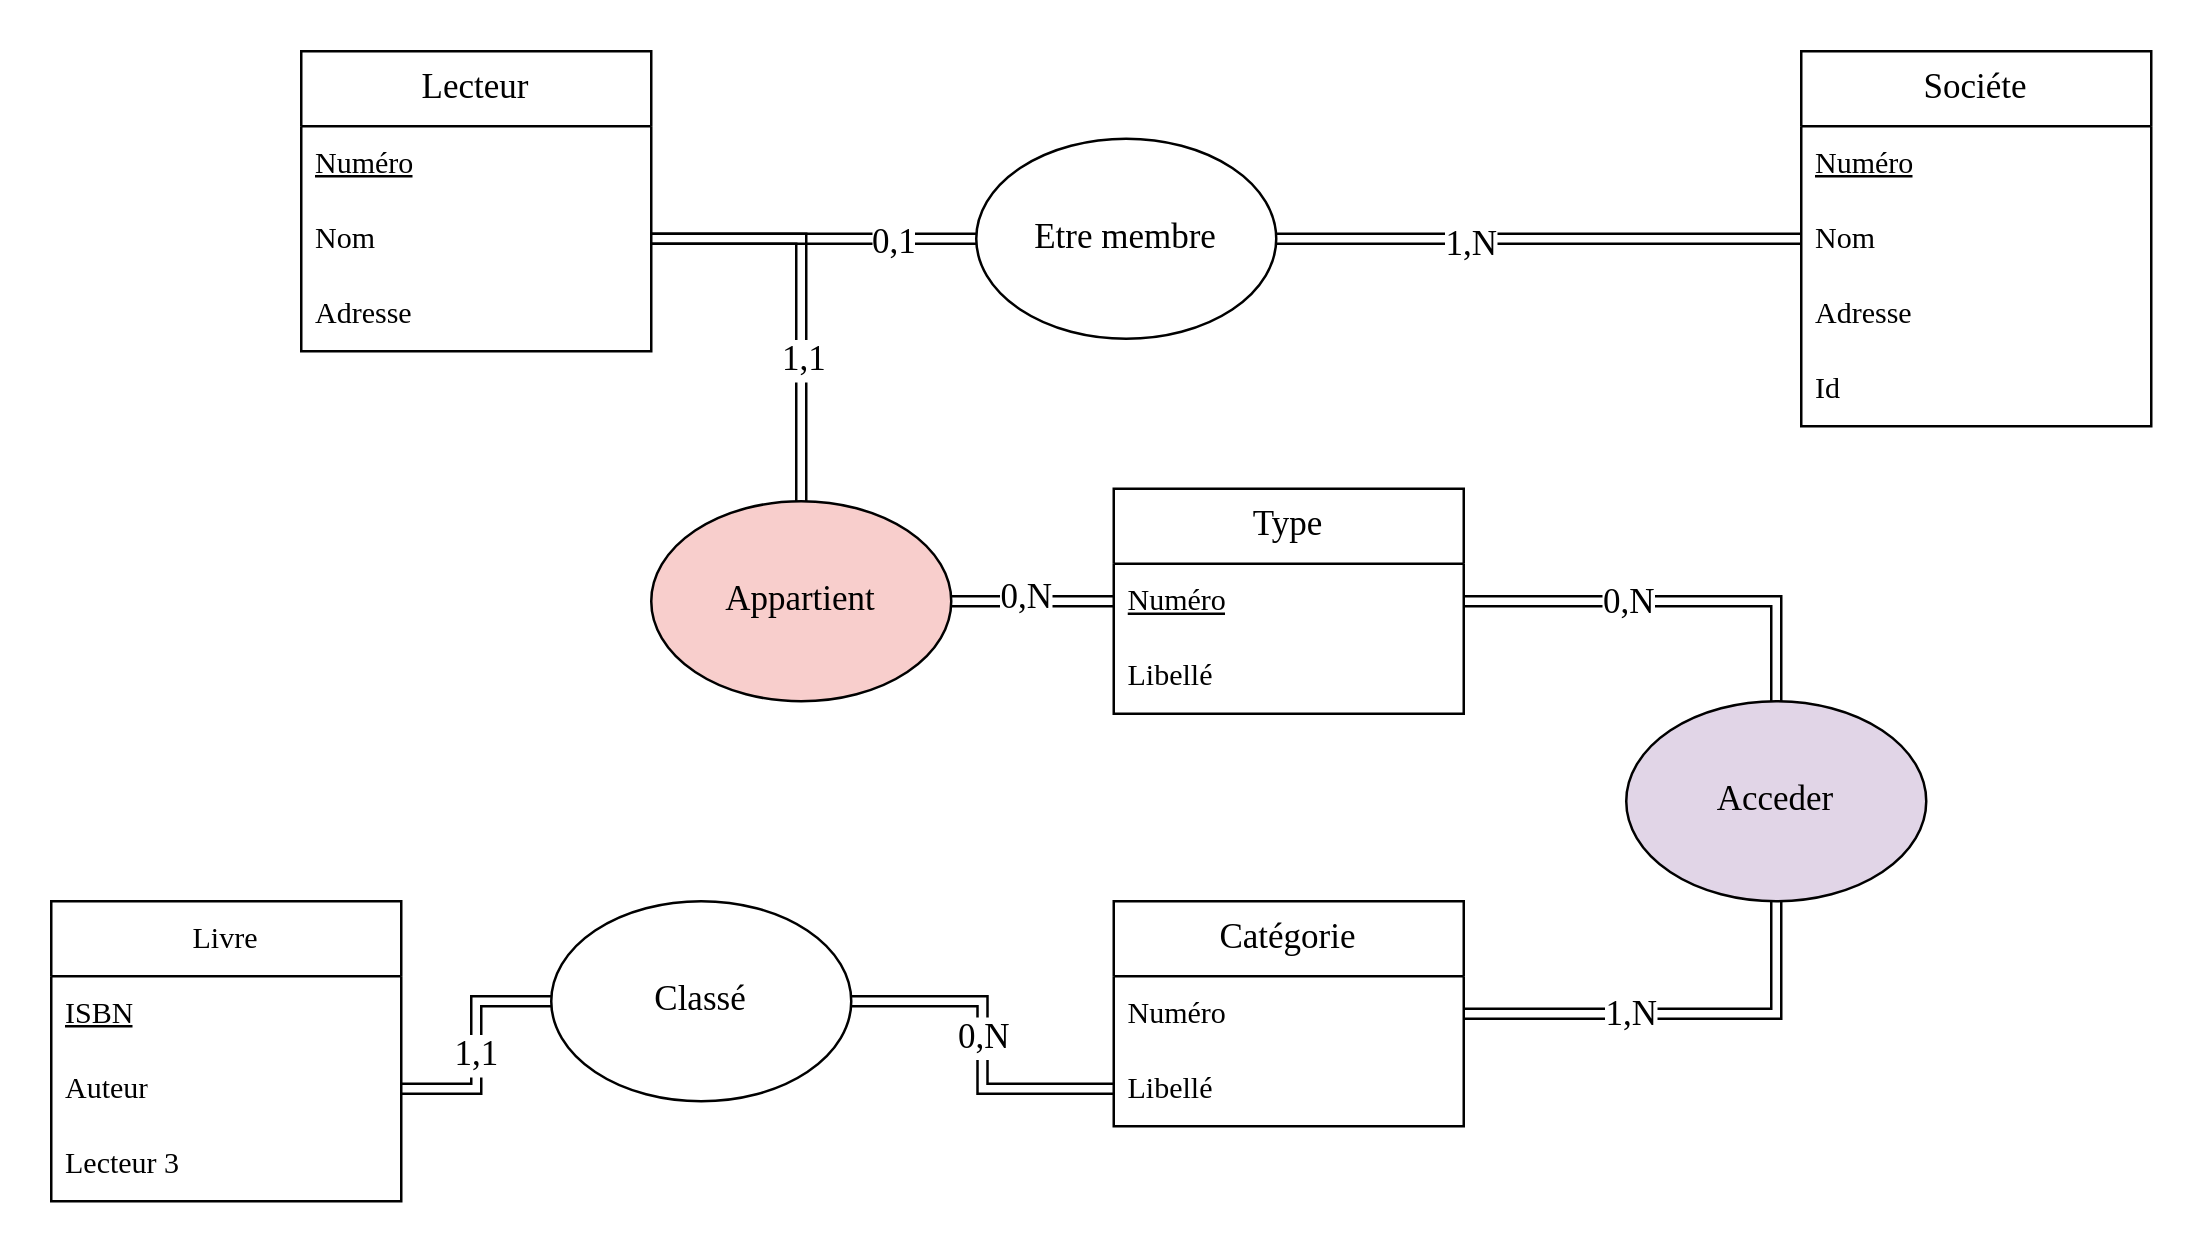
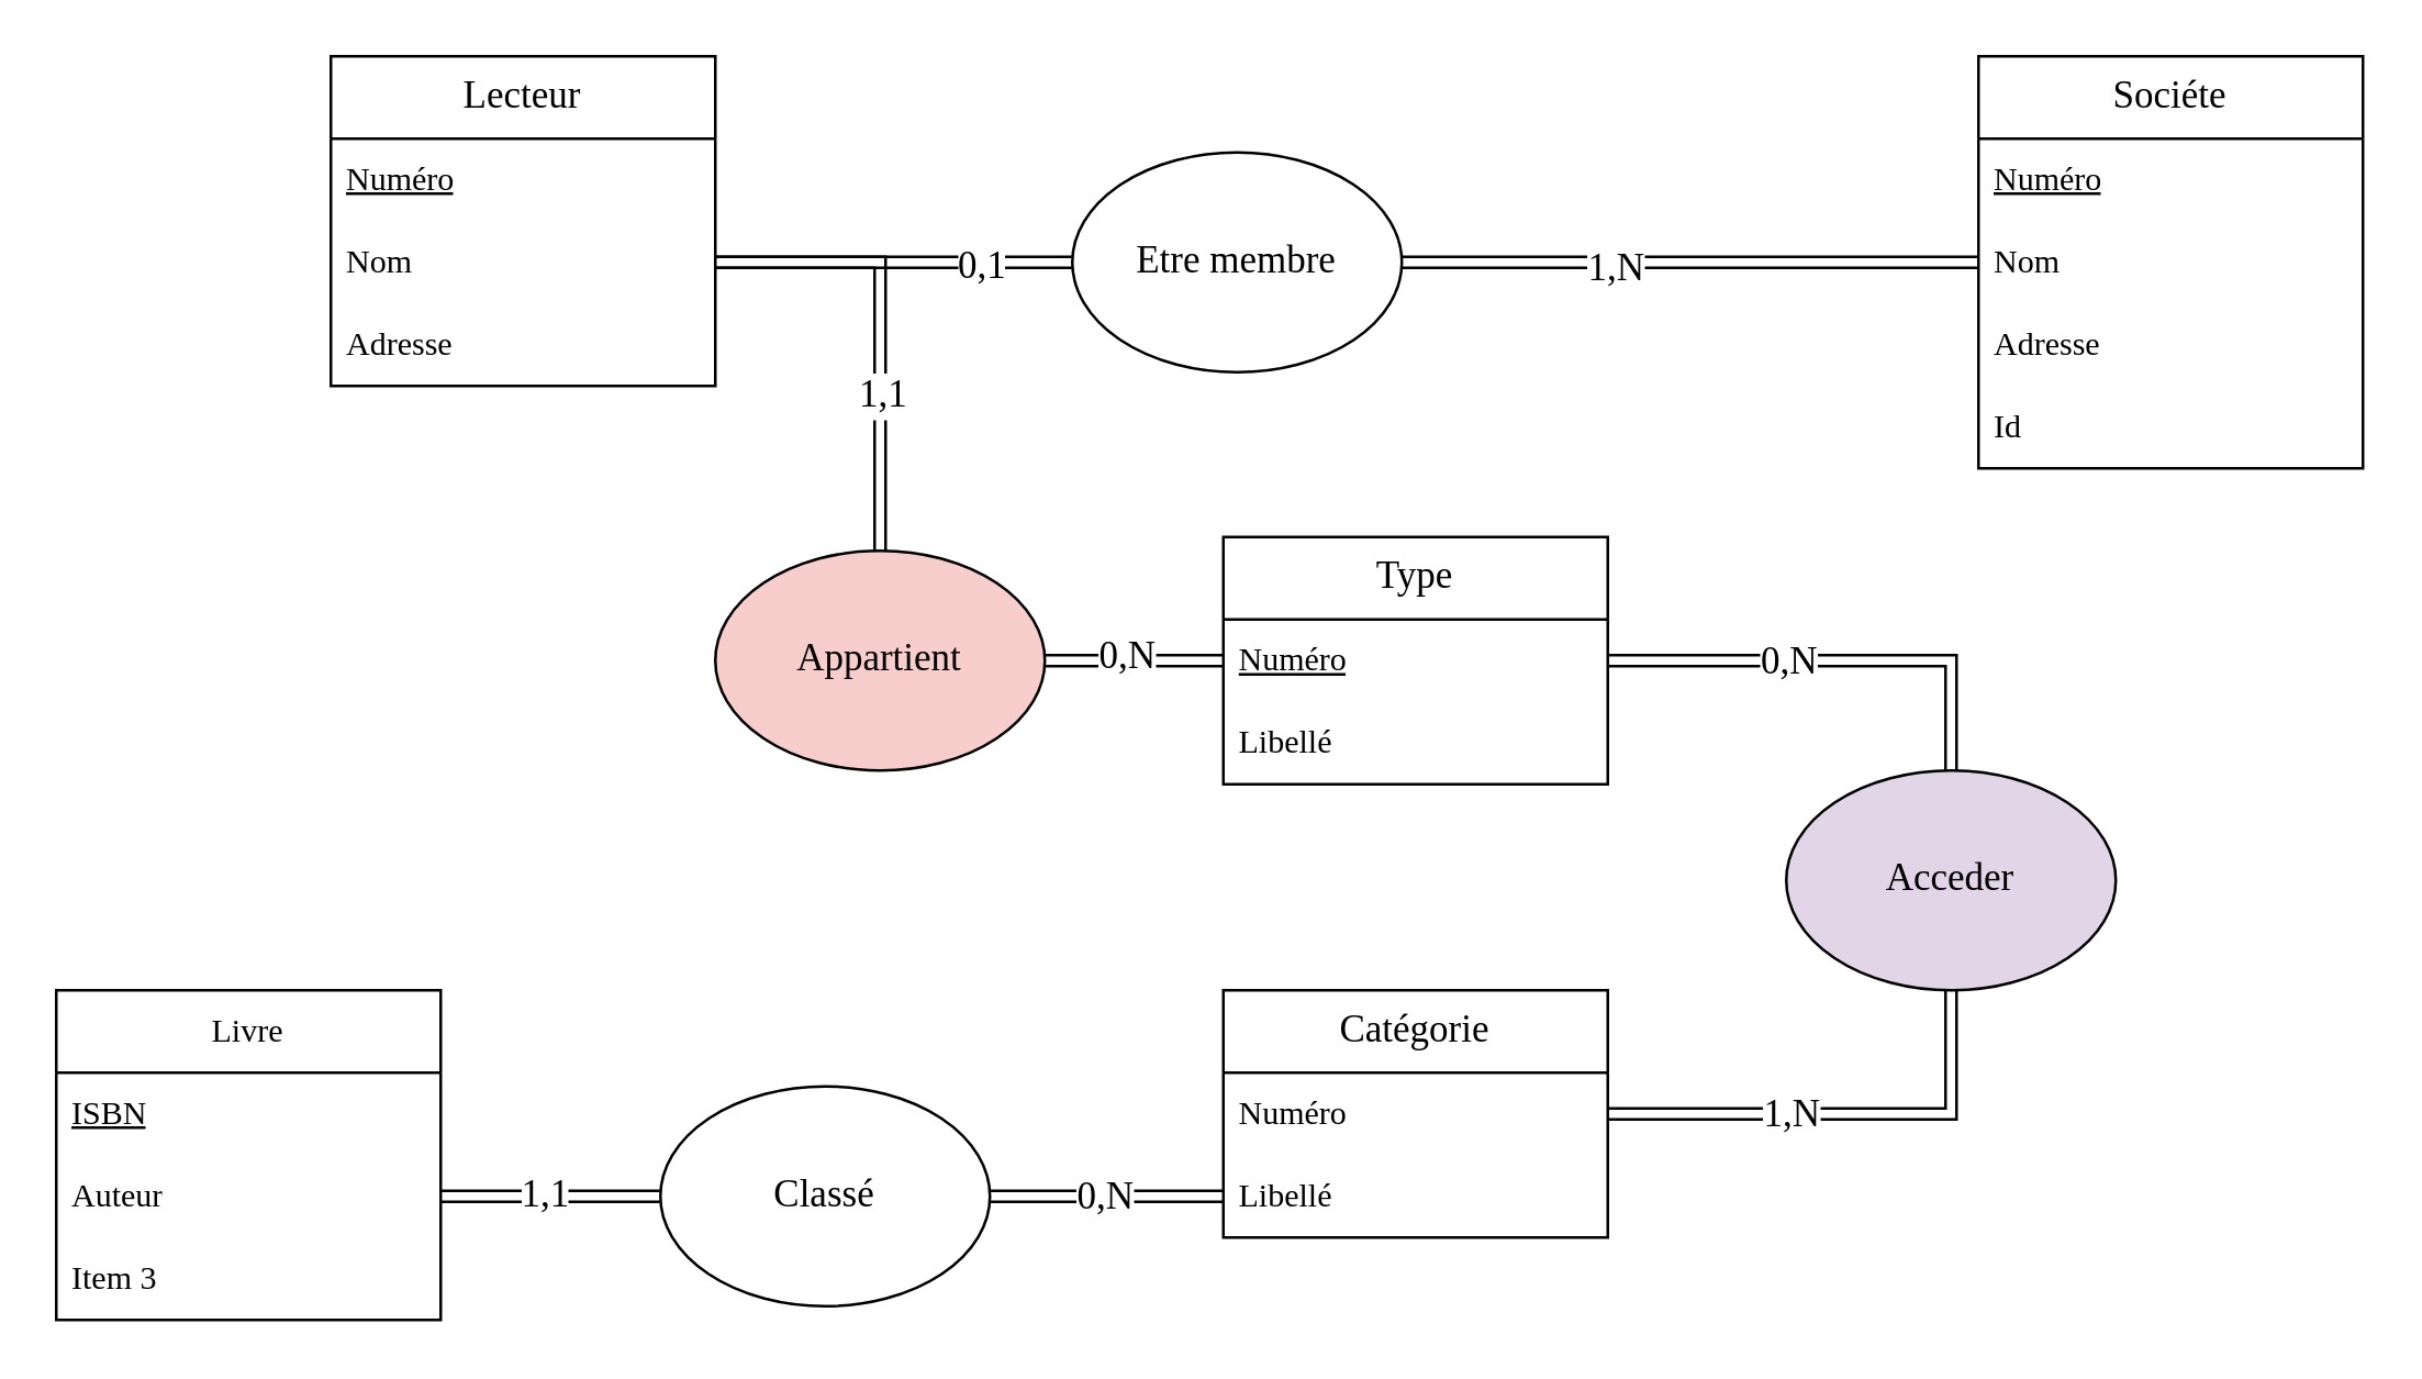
  <mxCell id="0" />
  <mxCell id="1" parent="0" />
  <mxCell id="2" value="&lt;font style=&quot;font-size: 14px;&quot;&gt;Catégorie&lt;/font&gt;" style="swimlane;fontStyle=0;childLayout=stackLayout;horizontal=1;startSize=30;horizontalStack=0;resizeParent=1;resizeParentMax=0;resizeLast=0;collapsible=1;marginBottom=0;whiteSpace=wrap;html=1;fontFamily=FiraCode Nerd Font Propo;" parent="1" vertex="1"><mxGeometry x="445" y="360" width="140" height="90" as="geometry" /></mxCell>
  <mxCell id="3" value="Numéro" style="text;strokeColor=none;fillColor=none;align=left;verticalAlign=middle;spacingLeft=4;spacingRight=4;overflow=hidden;points=[[0,0.5],[1,0.5]];portConstraint=eastwest;rotatable=0;whiteSpace=wrap;html=1;fontFamily=FiraCode Nerd Font Propo;" parent="2" vertex="1"><mxGeometry y="30" width="140" height="30" as="geometry" /></mxCell>
  <mxCell id="4" value="Libellé" style="text;strokeColor=none;fillColor=none;align=left;verticalAlign=middle;spacingLeft=4;spacingRight=4;overflow=hidden;points=[[0,0.5],[1,0.5]];portConstraint=eastwest;rotatable=0;whiteSpace=wrap;html=1;fontFamily=FiraCode Nerd Font Propo;" parent="2" vertex="1"><mxGeometry y="60" width="140" height="30" as="geometry" /></mxCell>
  <mxCell id="5" value="Livre" style="swimlane;fontStyle=0;childLayout=stackLayout;horizontal=1;startSize=30;horizontalStack=0;resizeParent=1;resizeParentMax=0;resizeLast=0;collapsible=1;marginBottom=0;whiteSpace=wrap;html=1;fontFamily=FiraCode Nerd Font Propo;" parent="1" vertex="1"><mxGeometry x="20" y="360" width="140" height="120" as="geometry" /></mxCell>
  <mxCell id="6" value="&lt;u&gt;ISBN&lt;/u&gt;" style="text;strokeColor=none;fillColor=none;align=left;verticalAlign=middle;spacingLeft=4;spacingRight=4;overflow=hidden;points=[[0,0.5],[1,0.5]];portConstraint=eastwest;rotatable=0;whiteSpace=wrap;html=1;fontFamily=FiraCode Nerd Font Propo;" parent="5" vertex="1"><mxGeometry y="30" width="140" height="30" as="geometry" /></mxCell>
  <mxCell id="7" value="Auteur" style="text;strokeColor=none;fillColor=none;align=left;verticalAlign=middle;spacingLeft=4;spacingRight=4;overflow=hidden;points=[[0,0.5],[1,0.5]];portConstraint=eastwest;rotatable=0;whiteSpace=wrap;html=1;fontFamily=FiraCode Nerd Font Propo;" parent="5" vertex="1"><mxGeometry y="60" width="140" height="30" as="geometry" /></mxCell>
- <mxCell id="8" value="Lecteur 3" style="text;strokeColor=none;fillColor=none;align=left;verticalAlign=middle;spacingLeft=4;spacingRight=4;overflow=hidden;points=[[0,0.5],[1,0.5]];portConstraint=eastwest;rotatable=0;whiteSpace=wrap;html=1;fontFamily=FiraCode Nerd Font Propo;" parent="5" vertex="1"><mxGeometry y="90" width="140" height="30" as="geometry" /></mxCell>
+ <mxCell id="8" value="Item 3" style="text;strokeColor=none;fillColor=none;align=left;verticalAlign=middle;spacingLeft=4;spacingRight=4;overflow=hidden;points=[[0,0.5],[1,0.5]];portConstraint=eastwest;rotatable=0;whiteSpace=wrap;html=1;fontFamily=FiraCode Nerd Font Propo;" parent="5" vertex="1"><mxGeometry y="90" width="140" height="30" as="geometry" /></mxCell>
  <mxCell id="9" value="&lt;font style=&quot;font-size: 14px;&quot;&gt;Type&lt;/font&gt;" style="swimlane;fontStyle=0;childLayout=stackLayout;horizontal=1;startSize=30;horizontalStack=0;resizeParent=1;resizeParentMax=0;resizeLast=0;collapsible=1;marginBottom=0;whiteSpace=wrap;html=1;fontFamily=FiraCode Nerd Font Propo;" parent="1" vertex="1"><mxGeometry x="445" y="195" width="140" height="90" as="geometry" /></mxCell>
  <mxCell id="10" value="&lt;u&gt;Numéro&lt;/u&gt;" style="text;strokeColor=none;fillColor=none;align=left;verticalAlign=middle;spacingLeft=4;spacingRight=4;overflow=hidden;points=[[0,0.5],[1,0.5]];portConstraint=eastwest;rotatable=0;whiteSpace=wrap;html=1;fontFamily=FiraCode Nerd Font Propo;" parent="9" vertex="1"><mxGeometry y="30" width="140" height="30" as="geometry" /></mxCell>
  <mxCell id="11" value="Libellé" style="text;strokeColor=none;fillColor=none;align=left;verticalAlign=middle;spacingLeft=4;spacingRight=4;overflow=hidden;points=[[0,0.5],[1,0.5]];portConstraint=eastwest;rotatable=0;whiteSpace=wrap;html=1;fontFamily=FiraCode Nerd Font Propo;" parent="9" vertex="1"><mxGeometry y="60" width="140" height="30" as="geometry" /></mxCell>
  <mxCell id="12" value="&lt;font style=&quot;font-size: 14px;&quot;&gt;Sociéte&lt;/font&gt;" style="swimlane;fontStyle=0;childLayout=stackLayout;horizontal=1;startSize=30;horizontalStack=0;resizeParent=1;resizeParentMax=0;resizeLast=0;collapsible=1;marginBottom=0;whiteSpace=wrap;html=1;fontFamily=FiraCode Nerd Font Propo;" parent="1" vertex="1"><mxGeometry x="720" y="20" width="140" height="150" as="geometry" /></mxCell>
  <mxCell id="13" value="&lt;u&gt;Numéro&lt;/u&gt;" style="text;strokeColor=none;fillColor=none;align=left;verticalAlign=middle;spacingLeft=4;spacingRight=4;overflow=hidden;points=[[0,0.5],[1,0.5]];portConstraint=eastwest;rotatable=0;whiteSpace=wrap;html=1;fontFamily=FiraCode Nerd Font Propo;" parent="12" vertex="1"><mxGeometry y="30" width="140" height="30" as="geometry" /></mxCell>
  <mxCell id="14" value="Nom" style="text;strokeColor=none;fillColor=none;align=left;verticalAlign=middle;spacingLeft=4;spacingRight=4;overflow=hidden;points=[[0,0.5],[1,0.5]];portConstraint=eastwest;rotatable=0;whiteSpace=wrap;html=1;fontFamily=FiraCode Nerd Font Propo;" parent="12" vertex="1"><mxGeometry y="60" width="140" height="30" as="geometry" /></mxCell>
  <mxCell id="15" value="Adresse" style="text;strokeColor=none;fillColor=none;align=left;verticalAlign=middle;spacingLeft=4;spacingRight=4;overflow=hidden;points=[[0,0.5],[1,0.5]];portConstraint=eastwest;rotatable=0;whiteSpace=wrap;html=1;fontFamily=FiraCode Nerd Font Propo;" parent="12" vertex="1"><mxGeometry y="90" width="140" height="30" as="geometry" /></mxCell>
  <mxCell id="16" value="Id" style="text;strokeColor=none;fillColor=none;align=left;verticalAlign=middle;spacingLeft=4;spacingRight=4;overflow=hidden;points=[[0,0.5],[1,0.5]];portConstraint=eastwest;rotatable=0;whiteSpace=wrap;html=1;fontFamily=FiraCode Nerd Font Propo;" parent="12" vertex="1"><mxGeometry y="120" width="140" height="30" as="geometry" /></mxCell>
  <mxCell id="17" value="&lt;font style=&quot;font-size: 14px;&quot;&gt;Lecteur&lt;/font&gt;" style="swimlane;fontStyle=0;childLayout=stackLayout;horizontal=1;startSize=30;horizontalStack=0;resizeParent=1;resizeParentMax=0;resizeLast=0;collapsible=1;marginBottom=0;whiteSpace=wrap;html=1;fontFamily=FiraCode Nerd Font Propo;" parent="1" vertex="1"><mxGeometry x="120" y="20" width="140" height="120" as="geometry" /></mxCell>
  <mxCell id="18" value="&lt;u&gt;Numéro&lt;/u&gt;" style="text;strokeColor=none;fillColor=none;align=left;verticalAlign=middle;spacingLeft=4;spacingRight=4;overflow=hidden;points=[[0,0.5],[1,0.5]];portConstraint=eastwest;rotatable=0;whiteSpace=wrap;html=1;fontFamily=FiraCode Nerd Font Propo;" parent="17" vertex="1"><mxGeometry y="30" width="140" height="30" as="geometry" /></mxCell>
  <mxCell id="19" value="Nom" style="text;strokeColor=none;fillColor=none;align=left;verticalAlign=middle;spacingLeft=4;spacingRight=4;overflow=hidden;points=[[0,0.5],[1,0.5]];portConstraint=eastwest;rotatable=0;whiteSpace=wrap;html=1;fontFamily=FiraCode Nerd Font Propo;" parent="17" vertex="1"><mxGeometry y="60" width="140" height="30" as="geometry" /></mxCell>
  <mxCell id="20" value="Adresse" style="text;strokeColor=none;fillColor=none;align=left;verticalAlign=middle;spacingLeft=4;spacingRight=4;overflow=hidden;points=[[0,0.5],[1,0.5]];portConstraint=eastwest;rotatable=0;whiteSpace=wrap;html=1;fontFamily=FiraCode Nerd Font Propo;" parent="17" vertex="1"><mxGeometry y="90" width="140" height="30" as="geometry" /></mxCell>
  <mxCell id="21" style="edgeStyle=orthogonalEdgeStyle;rounded=0;orthogonalLoop=1;jettySize=auto;html=1;exitX=0;exitY=0.5;exitDx=0;exitDy=0;entryX=1;entryY=0.5;entryDx=0;entryDy=0;shape=link;fontFamily=FiraCode Nerd Font Propo;" parent="1" source="23" target="7" edge="1"><mxGeometry relative="1" as="geometry" /></mxCell>
  <mxCell id="22" value="&lt;font style=&quot;font-size: 14px;&quot;&gt;1,1&lt;/font&gt;" style="edgeLabel;html=1;align=center;verticalAlign=middle;resizable=0;points=[];fontFamily=FiraCode Nerd Font Propo;" parent="21" vertex="1" connectable="0"><mxGeometry x="0.068" y="-1" relative="1" as="geometry"><mxPoint as="offset" /></mxGeometry></mxCell>
- <mxCell id="23" value="&lt;font style=&quot;font-size: 14px;&quot;&gt;Classé&lt;/font&gt;" style="ellipse;whiteSpace=wrap;html=1;fontFamily=FiraCode Nerd Font Propo;" parent="1" vertex="1"><mxGeometry x="220" y="360" width="120" height="80" as="geometry" /></mxCell>
+ <mxCell id="23" value="&lt;font style=&quot;font-size: 14px;&quot;&gt;Classé&lt;/font&gt;" style="ellipse;whiteSpace=wrap;html=1;fontFamily=FiraCode Nerd Font Propo;" parent="1" vertex="1"><mxGeometry x="240" y="395" width="120" height="80" as="geometry" /></mxCell>
  <mxCell id="24" style="edgeStyle=orthogonalEdgeStyle;rounded=0;orthogonalLoop=1;jettySize=auto;html=1;exitX=0.5;exitY=1;exitDx=0;exitDy=0;shape=link;fontFamily=FiraCode Nerd Font Propo;" parent="1" source="26" target="2" edge="1"><mxGeometry relative="1" as="geometry" /></mxCell>
  <mxCell id="25" value="&lt;font style=&quot;font-size: 14px;&quot;&gt;1,N&lt;/font&gt;" style="edgeLabel;html=1;align=center;verticalAlign=middle;resizable=0;points=[];fontFamily=FiraCode Nerd Font Propo;" parent="24" vertex="1" connectable="0"><mxGeometry x="0.147" y="-5" relative="1" as="geometry"><mxPoint x="-7" y="5" as="offset" /></mxGeometry></mxCell>
  <mxCell id="26" value="&lt;font style=&quot;font-size: 14px;&quot;&gt;Acceder&lt;/font&gt;" style="ellipse;whiteSpace=wrap;html=1;fontFamily=FiraCode Nerd Font Propo;fillColor=#e1d5e7;" parent="1" vertex="1"><mxGeometry x="650" y="280" width="120" height="80" as="geometry" /></mxCell>
  <mxCell id="27" style="edgeStyle=orthogonalEdgeStyle;rounded=0;orthogonalLoop=1;jettySize=auto;html=1;exitX=1;exitY=0.5;exitDx=0;exitDy=0;shape=link;fontFamily=FiraCode Nerd Font Propo;" parent="1" source="29" target="9" edge="1"><mxGeometry relative="1" as="geometry" /></mxCell>
  <mxCell id="28" value="&lt;font style=&quot;font-size: 14px;&quot;&gt;0,N&lt;/font&gt;" style="edgeLabel;html=1;align=center;verticalAlign=middle;resizable=0;points=[];fontFamily=FiraCode Nerd Font Propo;" parent="27" vertex="1" connectable="0"><mxGeometry x="-0.103" y="2" relative="1" as="geometry"><mxPoint as="offset" /></mxGeometry></mxCell>
  <mxCell id="29" value="&lt;font style=&quot;font-size: 14px;&quot;&gt;Appartient&lt;/font&gt;" style="ellipse;whiteSpace=wrap;html=1;fontFamily=FiraCode Nerd Font Propo;fillColor=#f8cecc;" parent="1" vertex="1"><mxGeometry x="260" y="200" width="120" height="80" as="geometry" /></mxCell>
  <mxCell id="30" style="edgeStyle=orthogonalEdgeStyle;rounded=0;orthogonalLoop=1;jettySize=auto;html=1;exitX=1;exitY=0.5;exitDx=0;exitDy=0;shape=link;fontFamily=FiraCode Nerd Font Propo;" parent="1" source="32" target="12" edge="1"><mxGeometry relative="1" as="geometry" /></mxCell>
  <mxCell id="31" value="&lt;font style=&quot;font-size: 14px;&quot;&gt;1,N&lt;/font&gt;" style="edgeLabel;html=1;align=center;verticalAlign=middle;resizable=0;points=[];fontFamily=FiraCode Nerd Font Propo;" parent="30" vertex="1" connectable="0"><mxGeometry x="-0.267" y="-2" relative="1" as="geometry"><mxPoint as="offset" /></mxGeometry></mxCell>
  <mxCell id="32" value="&lt;font style=&quot;font-size: 14px;&quot;&gt;Etre membre&lt;/font&gt;" style="ellipse;whiteSpace=wrap;html=1;fontFamily=FiraCode Nerd Font Propo;" parent="1" vertex="1"><mxGeometry x="390" y="55" width="120" height="80" as="geometry" /></mxCell>
  <mxCell id="33" style="edgeStyle=orthogonalEdgeStyle;rounded=0;orthogonalLoop=1;jettySize=auto;html=1;exitX=1;exitY=0.5;exitDx=0;exitDy=0;entryX=0;entryY=0.5;entryDx=0;entryDy=0;shape=link;fontFamily=FiraCode Nerd Font Propo;" parent="1" source="19" target="32" edge="1"><mxGeometry relative="1" as="geometry" /></mxCell>
  <mxCell id="34" value="&lt;font style=&quot;font-size: 14px;&quot;&gt;0,1&lt;/font&gt;" style="edgeLabel;html=1;align=center;verticalAlign=middle;resizable=0;points=[];fontFamily=FiraCode Nerd Font Propo;" parent="33" vertex="1" connectable="0"><mxGeometry x="0.475" y="-1" relative="1" as="geometry"><mxPoint as="offset" /></mxGeometry></mxCell>
  <mxCell id="35" style="edgeStyle=orthogonalEdgeStyle;rounded=0;orthogonalLoop=1;jettySize=auto;html=1;exitX=1;exitY=0.5;exitDx=0;exitDy=0;shape=link;fontFamily=FiraCode Nerd Font Propo;" parent="1" source="19" target="29" edge="1"><mxGeometry relative="1" as="geometry" /></mxCell>
  <mxCell id="36" value="&lt;font style=&quot;font-size: 14px;&quot;&gt;1,1&lt;/font&gt;" style="edgeLabel;html=1;align=center;verticalAlign=middle;resizable=0;points=[];fontFamily=FiraCode Nerd Font Propo;" parent="35" vertex="1" connectable="0"><mxGeometry x="0.309" y="1" relative="1" as="geometry"><mxPoint x="-1" as="offset" /></mxGeometry></mxCell>
  <mxCell id="37" style="edgeStyle=orthogonalEdgeStyle;rounded=0;orthogonalLoop=1;jettySize=auto;html=1;exitX=0;exitY=0.5;exitDx=0;exitDy=0;entryX=1;entryY=0.5;entryDx=0;entryDy=0;shape=link;fontFamily=FiraCode Nerd Font Propo;" parent="1" source="4" target="23" edge="1"><mxGeometry relative="1" as="geometry" /></mxCell>
  <mxCell id="38" value="&lt;font style=&quot;font-size: 14px;&quot;&gt;0,N&lt;/font&gt;" style="edgeLabel;html=1;align=center;verticalAlign=middle;resizable=0;points=[];fontFamily=FiraCode Nerd Font Propo;" parent="37" vertex="1" connectable="0"><mxGeometry x="0.042" relative="1" as="geometry"><mxPoint as="offset" /></mxGeometry></mxCell>
  <mxCell id="39" style="edgeStyle=orthogonalEdgeStyle;rounded=0;orthogonalLoop=1;jettySize=auto;html=1;exitX=1;exitY=0.5;exitDx=0;exitDy=0;entryX=0.5;entryY=0;entryDx=0;entryDy=0;shape=link;fontFamily=FiraCode Nerd Font Propo;" parent="1" source="10" target="26" edge="1"><mxGeometry relative="1" as="geometry" /></mxCell>
  <mxCell id="40" value="&lt;font style=&quot;font-size: 14px;&quot;&gt;0,N&lt;/font&gt;" style="edgeLabel;html=1;align=center;verticalAlign=middle;resizable=0;points=[];fontFamily=FiraCode Nerd Font Propo;" parent="39" vertex="1" connectable="0"><mxGeometry x="-0.323" y="-3" relative="1" as="geometry"><mxPoint x="9" y="-3" as="offset" /></mxGeometry></mxCell>
